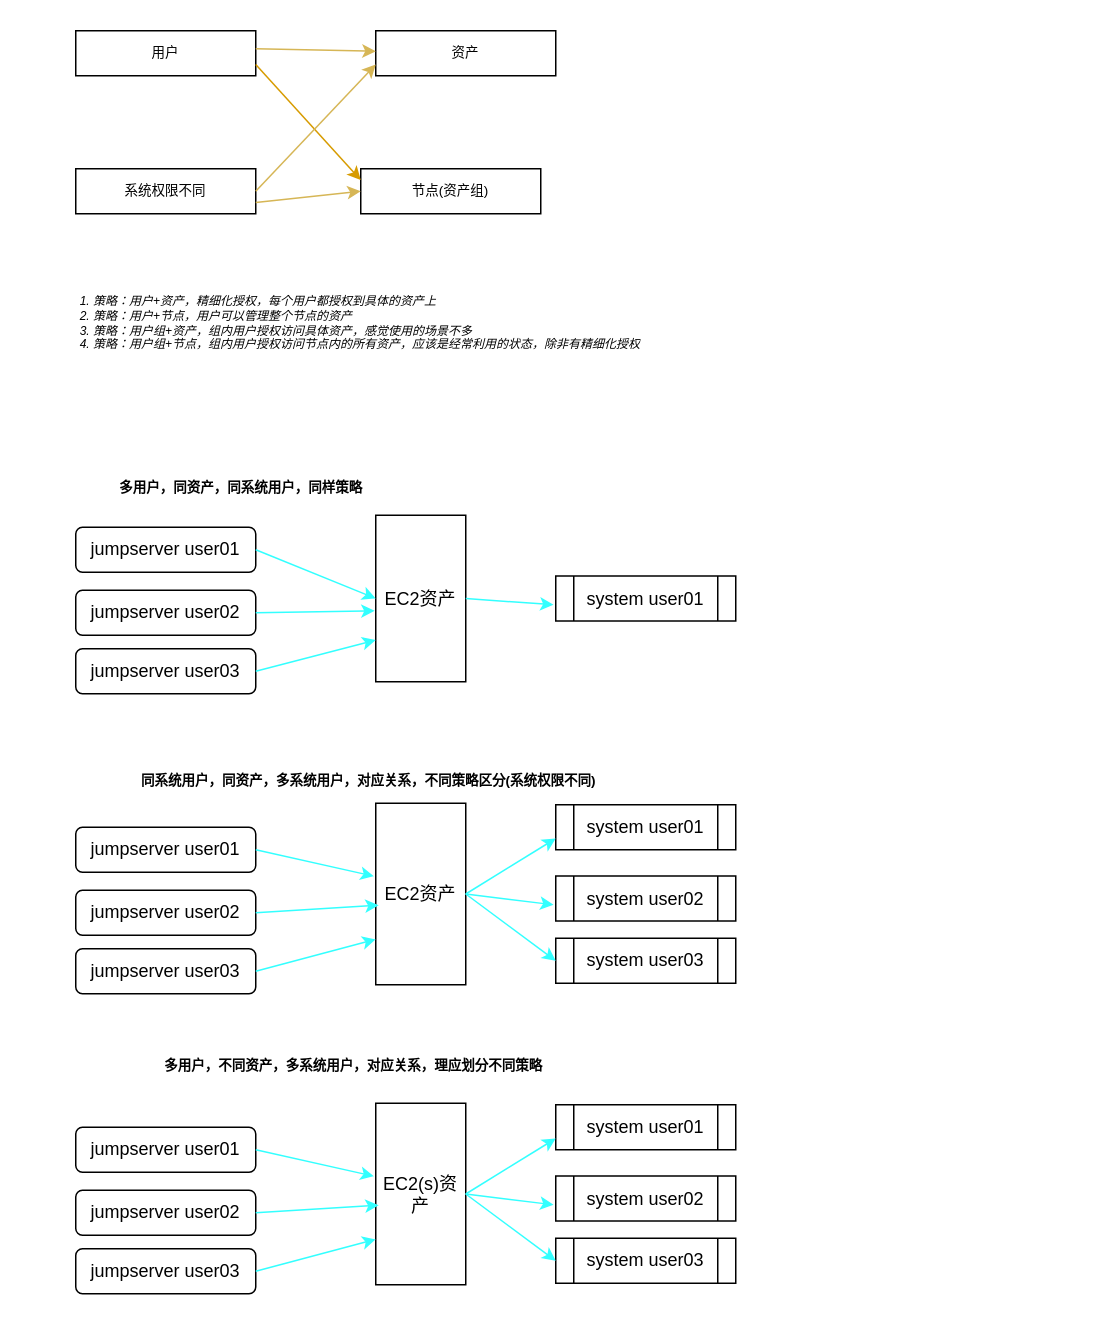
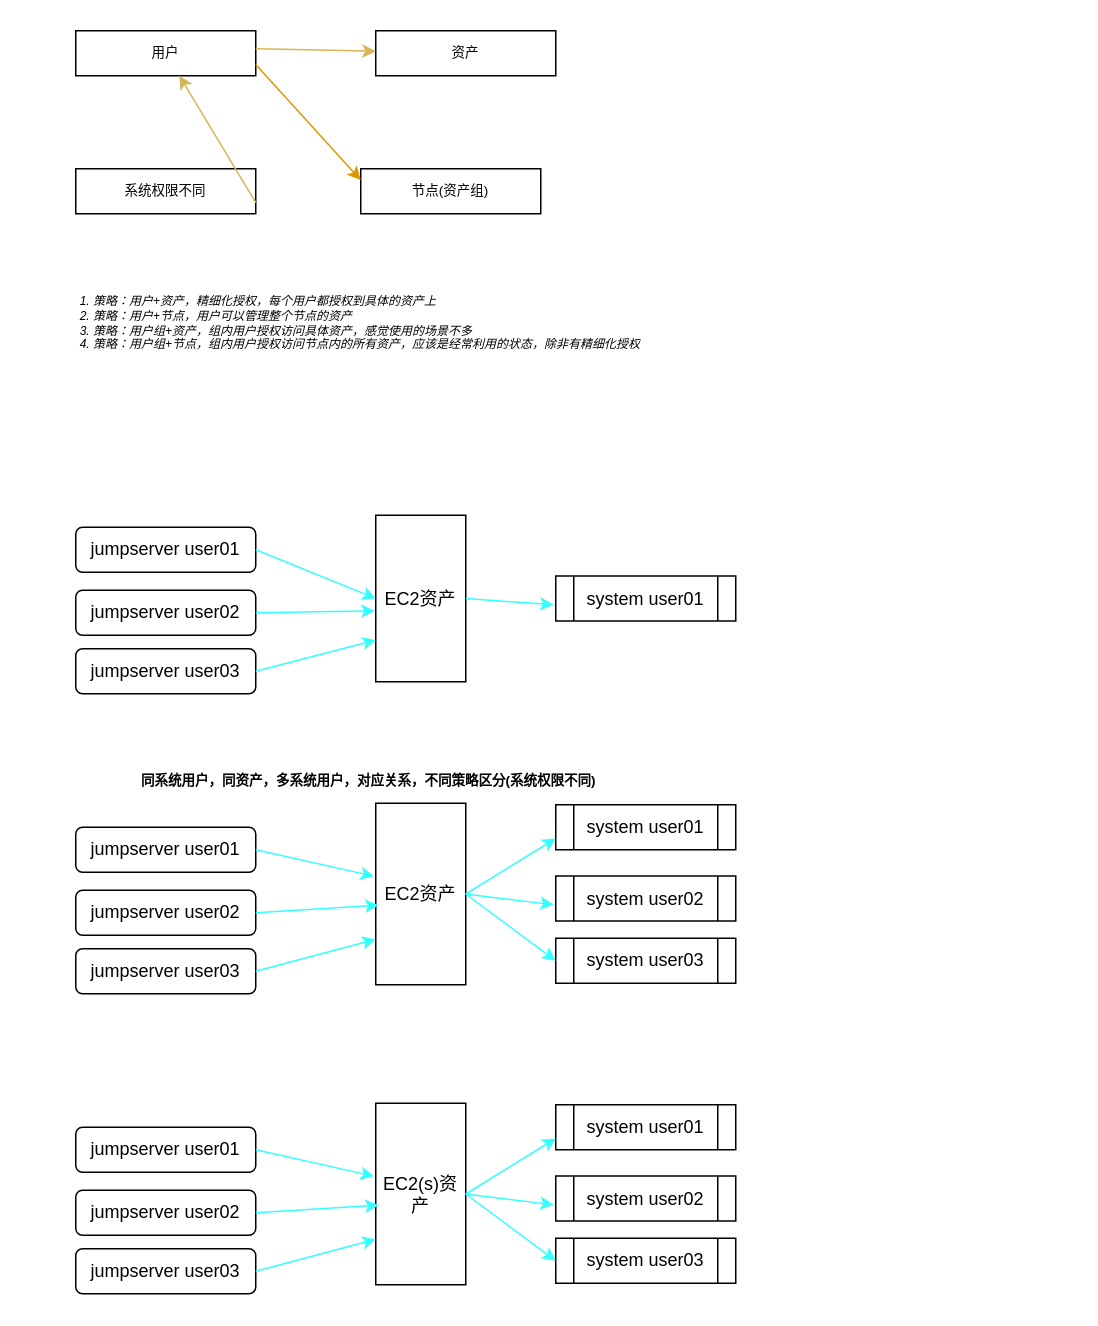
  <mxCell id="0" />
  <mxCell id="1" parent="0" />
  <mxCell id="2" value="EC2资产" style="rounded=0;whiteSpace=wrap;html=1;direction=south;" parent="1" vertex="1"><mxGeometry x="250" y="343" width="60" height="111" as="geometry" /></mxCell>
  <mxCell id="3" value="jumpserver user01" style="rounded=1;whiteSpace=wrap;html=1;aspect=fixed;" parent="1" vertex="1"><mxGeometry x="50" y="351" width="120" height="30" as="geometry" /></mxCell>
  <mxCell id="4" value="jumpserver user02" style="rounded=1;whiteSpace=wrap;html=1;" parent="1" vertex="1"><mxGeometry x="50" y="393" width="120" height="30" as="geometry" /></mxCell>
  <mxCell id="5" value="jumpserver user03" style="rounded=1;whiteSpace=wrap;html=1;" parent="1" vertex="1"><mxGeometry x="50" y="432" width="120" height="30" as="geometry" /></mxCell>
  <mxCell id="6" value="" style="endArrow=classic;html=1;entryX=0.5;entryY=1;entryDx=0;entryDy=0;exitX=1;exitY=0.5;exitDx=0;exitDy=0;rounded=1;fillColor=#ffe6cc;strokeColor=#33FFFF;" parent="1" source="3" target="2" edge="1"><mxGeometry width="50" height="50" relative="1" as="geometry"><mxPoint x="190" y="418" as="sourcePoint" /><mxPoint x="240" y="368" as="targetPoint" /></mxGeometry></mxCell>
  <mxCell id="7" value="" style="endArrow=classic;html=1;entryX=0.75;entryY=1;entryDx=0;entryDy=0;exitX=1;exitY=0.5;exitDx=0;exitDy=0;rounded=1;fillColor=#ffe6cc;strokeColor=#33FFFF;" parent="1" source="5" target="2" edge="1"><mxGeometry width="50" height="50" relative="1" as="geometry"><mxPoint x="180" y="403" as="sourcePoint" /><mxPoint x="320" y="473" as="targetPoint" /></mxGeometry></mxCell>
  <mxCell id="8" value="" style="endArrow=classic;html=1;entryX=0.574;entryY=1.012;entryDx=0;entryDy=0;exitX=1;exitY=0.5;exitDx=0;exitDy=0;rounded=1;fillColor=#ffe6cc;strokeColor=#33FFFF;entryPerimeter=0;" parent="1" source="4" target="2" edge="1"><mxGeometry width="50" height="50" relative="1" as="geometry"><mxPoint x="190" y="413" as="sourcePoint" /><mxPoint x="330" y="483" as="targetPoint" /></mxGeometry></mxCell>
  <mxCell id="9" value="system user01" style="shape=process;whiteSpace=wrap;html=1;backgroundOutline=1;" parent="1" vertex="1"><mxGeometry x="370" y="383.5" width="120" height="30" as="geometry" /></mxCell>
  <mxCell id="10" value="" style="endArrow=classic;html=1;strokeColor=#33FFFF;exitX=0.5;exitY=0;exitDx=0;exitDy=0;entryX=-0.012;entryY=0.64;entryDx=0;entryDy=0;entryPerimeter=0;" parent="1" source="2" target="9" edge="1"><mxGeometry width="50" height="50" relative="1" as="geometry"><mxPoint x="430" y="488" as="sourcePoint" /><mxPoint x="480" y="438" as="targetPoint" /></mxGeometry></mxCell>
- <mxCell id="11" value="多用户，同资产，同系统用户，同样策略" style="text;strokeColor=none;fillColor=none;html=1;fontSize=9;fontStyle=1;verticalAlign=middle;align=center;" vertex="1" parent="1"><mxGeometry x="50" y="309.5" width="220" height="30" as="geometry" /></mxCell>
  <mxCell id="12" value="EC2资产" style="rounded=0;whiteSpace=wrap;html=1;direction=south;" vertex="1" parent="1"><mxGeometry x="250" y="535" width="60" height="121" as="geometry" /></mxCell>
  <mxCell id="13" value="jumpserver user01" style="rounded=1;whiteSpace=wrap;html=1;aspect=fixed;" vertex="1" parent="1"><mxGeometry x="50" y="551" width="120" height="30" as="geometry" /></mxCell>
  <mxCell id="14" value="jumpserver user02" style="rounded=1;whiteSpace=wrap;html=1;" vertex="1" parent="1"><mxGeometry x="50" y="593" width="120" height="30" as="geometry" /></mxCell>
  <mxCell id="15" value="jumpserver user03" style="rounded=1;whiteSpace=wrap;html=1;" vertex="1" parent="1"><mxGeometry x="50" y="632" width="120" height="30" as="geometry" /></mxCell>
  <mxCell id="16" value="" style="endArrow=classic;html=1;entryX=0.402;entryY=1.021;entryDx=0;entryDy=0;exitX=1;exitY=0.5;exitDx=0;exitDy=0;rounded=1;fillColor=#ffe6cc;strokeColor=#33FFFF;entryPerimeter=0;" edge="1" parent="1" source="13" target="12"><mxGeometry width="50" height="50" relative="1" as="geometry"><mxPoint x="190" y="618" as="sourcePoint" /><mxPoint x="240" y="568" as="targetPoint" /></mxGeometry></mxCell>
  <mxCell id="17" value="" style="endArrow=classic;html=1;entryX=0.75;entryY=1;entryDx=0;entryDy=0;exitX=1;exitY=0.5;exitDx=0;exitDy=0;rounded=1;fillColor=#ffe6cc;strokeColor=#33FFFF;" edge="1" parent="1" source="15" target="12"><mxGeometry width="50" height="50" relative="1" as="geometry"><mxPoint x="180" y="603" as="sourcePoint" /><mxPoint x="320" y="673" as="targetPoint" /></mxGeometry></mxCell>
  <mxCell id="18" value="" style="endArrow=classic;html=1;exitX=1;exitY=0.5;exitDx=0;exitDy=0;rounded=1;fillColor=#ffe6cc;strokeColor=#33FFFF;entryX=0.562;entryY=0.967;entryDx=0;entryDy=0;entryPerimeter=0;" edge="1" parent="1" source="14" target="12"><mxGeometry width="50" height="50" relative="1" as="geometry"><mxPoint x="190" y="613" as="sourcePoint" /><mxPoint x="240" y="591" as="targetPoint" /></mxGeometry></mxCell>
  <mxCell id="19" value="system user02" style="shape=process;whiteSpace=wrap;html=1;backgroundOutline=1;" vertex="1" parent="1"><mxGeometry x="370" y="583.5" width="120" height="30" as="geometry" /></mxCell>
  <mxCell id="20" value="" style="endArrow=classic;html=1;strokeColor=#33FFFF;exitX=0.5;exitY=0;exitDx=0;exitDy=0;entryX=-0.012;entryY=0.64;entryDx=0;entryDy=0;entryPerimeter=0;" edge="1" parent="1" source="12" target="19"><mxGeometry width="50" height="50" relative="1" as="geometry"><mxPoint x="430" y="688" as="sourcePoint" /><mxPoint x="480" y="638" as="targetPoint" /></mxGeometry></mxCell>
  <mxCell id="21" value="system user03" style="shape=process;whiteSpace=wrap;html=1;backgroundOutline=1;" vertex="1" parent="1"><mxGeometry x="370" y="625" width="120" height="30" as="geometry" /></mxCell>
  <mxCell id="22" value="system user01" style="shape=process;whiteSpace=wrap;html=1;backgroundOutline=1;" vertex="1" parent="1"><mxGeometry x="370" y="536" width="120" height="30" as="geometry" /></mxCell>
  <mxCell id="23" value="" style="endArrow=classic;html=1;strokeColor=#33FFFF;exitX=0.5;exitY=0;exitDx=0;exitDy=0;entryX=0;entryY=0.75;entryDx=0;entryDy=0;" edge="1" parent="1" source="12" target="22"><mxGeometry width="50" height="50" relative="1" as="geometry"><mxPoint x="320" y="609" as="sourcePoint" /><mxPoint x="379" y="613" as="targetPoint" /></mxGeometry></mxCell>
  <mxCell id="24" value="" style="endArrow=classic;html=1;strokeColor=#33FFFF;exitX=0.5;exitY=0;exitDx=0;exitDy=0;entryX=0;entryY=0.5;entryDx=0;entryDy=0;" edge="1" parent="1" source="12" target="21"><mxGeometry width="50" height="50" relative="1" as="geometry"><mxPoint x="330" y="619" as="sourcePoint" /><mxPoint x="389" y="623" as="targetPoint" /></mxGeometry></mxCell>
  <mxCell id="25" value="同系统用户，同资产，多系统用户，对应关系，不同策略区分(系统权限不同)" style="text;strokeColor=none;fillColor=none;html=1;fontSize=9;fontStyle=1;verticalAlign=middle;align=center;" vertex="1" parent="1"><mxGeometry x="50" y="505" width="390" height="30" as="geometry" /></mxCell>
  <mxCell id="26" value="EC2(s)资产" style="rounded=0;whiteSpace=wrap;html=1;direction=south;" vertex="1" parent="1"><mxGeometry x="250" y="735" width="60" height="121" as="geometry" /></mxCell>
  <mxCell id="27" value="jumpserver user01" style="rounded=1;whiteSpace=wrap;html=1;aspect=fixed;" vertex="1" parent="1"><mxGeometry x="50" y="751" width="120" height="30" as="geometry" /></mxCell>
  <mxCell id="28" value="jumpserver user02" style="rounded=1;whiteSpace=wrap;html=1;" vertex="1" parent="1"><mxGeometry x="50" y="793" width="120" height="30" as="geometry" /></mxCell>
  <mxCell id="29" value="jumpserver user03" style="rounded=1;whiteSpace=wrap;html=1;" vertex="1" parent="1"><mxGeometry x="50" y="832" width="120" height="30" as="geometry" /></mxCell>
  <mxCell id="30" value="" style="endArrow=classic;html=1;entryX=0.402;entryY=1.021;entryDx=0;entryDy=0;exitX=1;exitY=0.5;exitDx=0;exitDy=0;rounded=1;fillColor=#ffe6cc;strokeColor=#33FFFF;entryPerimeter=0;" edge="1" parent="1" source="27" target="26"><mxGeometry width="50" height="50" relative="1" as="geometry"><mxPoint x="190" y="818" as="sourcePoint" /><mxPoint x="240" y="768" as="targetPoint" /></mxGeometry></mxCell>
  <mxCell id="31" value="" style="endArrow=classic;html=1;entryX=0.75;entryY=1;entryDx=0;entryDy=0;exitX=1;exitY=0.5;exitDx=0;exitDy=0;rounded=1;fillColor=#ffe6cc;strokeColor=#33FFFF;" edge="1" parent="1" source="29" target="26"><mxGeometry width="50" height="50" relative="1" as="geometry"><mxPoint x="180" y="803" as="sourcePoint" /><mxPoint x="320" y="873" as="targetPoint" /></mxGeometry></mxCell>
  <mxCell id="32" value="" style="endArrow=classic;html=1;exitX=1;exitY=0.5;exitDx=0;exitDy=0;rounded=1;fillColor=#ffe6cc;strokeColor=#33FFFF;entryX=0.562;entryY=0.967;entryDx=0;entryDy=0;entryPerimeter=0;" edge="1" parent="1" source="28" target="26"><mxGeometry width="50" height="50" relative="1" as="geometry"><mxPoint x="190" y="813" as="sourcePoint" /><mxPoint x="240" y="791" as="targetPoint" /></mxGeometry></mxCell>
  <mxCell id="33" value="system user02" style="shape=process;whiteSpace=wrap;html=1;backgroundOutline=1;" vertex="1" parent="1"><mxGeometry x="370" y="783.5" width="120" height="30" as="geometry" /></mxCell>
  <mxCell id="34" value="" style="endArrow=classic;html=1;strokeColor=#33FFFF;exitX=0.5;exitY=0;exitDx=0;exitDy=0;entryX=-0.012;entryY=0.64;entryDx=0;entryDy=0;entryPerimeter=0;" edge="1" parent="1" source="26" target="33"><mxGeometry width="50" height="50" relative="1" as="geometry"><mxPoint x="430" y="888" as="sourcePoint" /><mxPoint x="480" y="838" as="targetPoint" /></mxGeometry></mxCell>
  <mxCell id="35" value="system user03" style="shape=process;whiteSpace=wrap;html=1;backgroundOutline=1;" vertex="1" parent="1"><mxGeometry x="370" y="825" width="120" height="30" as="geometry" /></mxCell>
  <mxCell id="36" value="system user01" style="shape=process;whiteSpace=wrap;html=1;backgroundOutline=1;" vertex="1" parent="1"><mxGeometry x="370" y="736" width="120" height="30" as="geometry" /></mxCell>
  <mxCell id="37" value="" style="endArrow=classic;html=1;strokeColor=#33FFFF;exitX=0.5;exitY=0;exitDx=0;exitDy=0;entryX=0;entryY=0.75;entryDx=0;entryDy=0;" edge="1" parent="1" source="26" target="36"><mxGeometry width="50" height="50" relative="1" as="geometry"><mxPoint x="320" y="809" as="sourcePoint" /><mxPoint x="379" y="813" as="targetPoint" /></mxGeometry></mxCell>
  <mxCell id="38" value="" style="endArrow=classic;html=1;strokeColor=#33FFFF;exitX=0.5;exitY=0;exitDx=0;exitDy=0;entryX=0;entryY=0.5;entryDx=0;entryDy=0;" edge="1" parent="1" source="26" target="35"><mxGeometry width="50" height="50" relative="1" as="geometry"><mxPoint x="330" y="819" as="sourcePoint" /><mxPoint x="389" y="823" as="targetPoint" /></mxGeometry></mxCell>
- <mxCell id="39" value="多用户，不同资产，多系统用户，对应关系，理应划分不同策略" style="text;strokeColor=none;fillColor=none;html=1;fontSize=9;fontStyle=1;verticalAlign=middle;align=center;" vertex="1" parent="1"><mxGeometry x="50" y="694.5" width="370" height="30" as="geometry" /></mxCell>
  <mxCell id="40" value="用户" style="rounded=0;whiteSpace=wrap;html=1;fontSize=9;" vertex="1" parent="1"><mxGeometry x="50" y="20" width="120" height="30" as="geometry" /></mxCell>
  <mxCell id="41" value="系统权限不同" style="rounded=0;whiteSpace=wrap;html=1;fontSize=9;" vertex="1" parent="1"><mxGeometry x="50" y="112" width="120" height="30" as="geometry" /></mxCell>
  <mxCell id="42" value="节点(资产组)" style="rounded=0;whiteSpace=wrap;html=1;fontSize=9;" vertex="1" parent="1"><mxGeometry x="240" y="112" width="120" height="30" as="geometry" /></mxCell>
  <mxCell id="43" value="资产" style="rounded=0;whiteSpace=wrap;html=1;fontSize=9;" vertex="1" parent="1"><mxGeometry x="250" y="20" width="120" height="30" as="geometry" /></mxCell>
  <mxCell id="44" value="" style="endArrow=classic;html=1;entryX=0;entryY=0.25;entryDx=0;entryDy=0;exitX=1;exitY=0.75;exitDx=0;exitDy=0;rounded=1;fillColor=#ffe6cc;strokeColor=#d79b00;" edge="1" parent="1" source="40" target="42"><mxGeometry width="50" height="50" relative="1" as="geometry"><mxPoint x="170" y="133" as="sourcePoint" /><mxPoint x="250" y="112" as="targetPoint" /></mxGeometry></mxCell>
  <mxCell id="45" value="" style="endArrow=classic;html=1;rounded=1;fillColor=#fff2cc;strokeColor=#d6b656;" edge="1" parent="1" target="43"><mxGeometry width="50" height="50" relative="1" as="geometry"><mxPoint x="170" y="32" as="sourcePoint" /><mxPoint x="240" y="24.5" as="targetPoint" /></mxGeometry></mxCell>
- <mxCell id="46" value="" style="endArrow=classic;html=1;rounded=1;fillColor=#fff2cc;strokeColor=#d6b656;exitX=1;exitY=0.75;exitDx=0;exitDy=0;entryX=0;entryY=0.5;entryDx=0;entryDy=0;" edge="1" parent="1" source="41" target="42"><mxGeometry width="50" height="50" relative="1" as="geometry"><mxPoint x="170" y="128" as="sourcePoint" /><mxPoint x="260" y="127.714" as="targetPoint" /></mxGeometry></mxCell>
- <mxCell id="47" value="" style="endArrow=classic;html=1;rounded=1;fillColor=#fff2cc;strokeColor=#d6b656;exitX=1;exitY=0.5;exitDx=0;exitDy=0;entryX=0;entryY=0.75;entryDx=0;entryDy=0;" edge="1" parent="1" source="41" target="43"><mxGeometry width="50" height="50" relative="1" as="geometry"><mxPoint x="190" y="52" as="sourcePoint" /><mxPoint x="270" y="53.714" as="targetPoint" /></mxGeometry></mxCell>
+ <mxCell id="46" value="" style="endArrow=classic;html=1;rounded=1;fillColor=#fff2cc;strokeColor=#d6b656;exitX=1;exitY=0.75;exitDx=0;exitDy=0;" edge="1" parent="1" source="41" target="40"><mxGeometry width="50" height="50" relative="1" as="geometry"><mxPoint x="170" y="128" as="sourcePoint" /><mxPoint x="260" y="127.714" as="targetPoint" /></mxGeometry></mxCell>
  <mxCell id="48" value="&lt;ol style=&quot;font-size: 8px&quot;&gt;&lt;li style=&quot;font-size: 8px&quot;&gt;策略：用户+资产，精细化授权，每个用户都授权到具体的资产上&lt;/li&gt;&lt;li style=&quot;font-size: 8px&quot;&gt;策略：用户+节点，用户可以管理整个节点的资产&lt;/li&gt;&lt;li style=&quot;font-size: 8px&quot;&gt;策略：用户组+资产，组内用户授权访问具体资产，感觉使用的场景不多&lt;/li&gt;&lt;li style=&quot;font-size: 8px&quot;&gt;策略：用户组+节点，组内用户授权访问节点内的所有资产，应该是经常利用的状态，除非有精细化授权&lt;/li&gt;&lt;/ol&gt;" style="text;strokeColor=none;fillColor=#ffffff;html=1;whiteSpace=wrap;verticalAlign=middle;overflow=hidden;fontSize=8;align=left;labelPosition=center;verticalLabelPosition=middle;labelBackgroundColor=#ffffff;glass=0;rounded=0;spacingTop=4;spacingBottom=8;labelBorderColor=none;fontStyle=2" vertex="1" parent="1"><mxGeometry x="20" y="155" width="690" height="123" as="geometry" /></mxCell>
